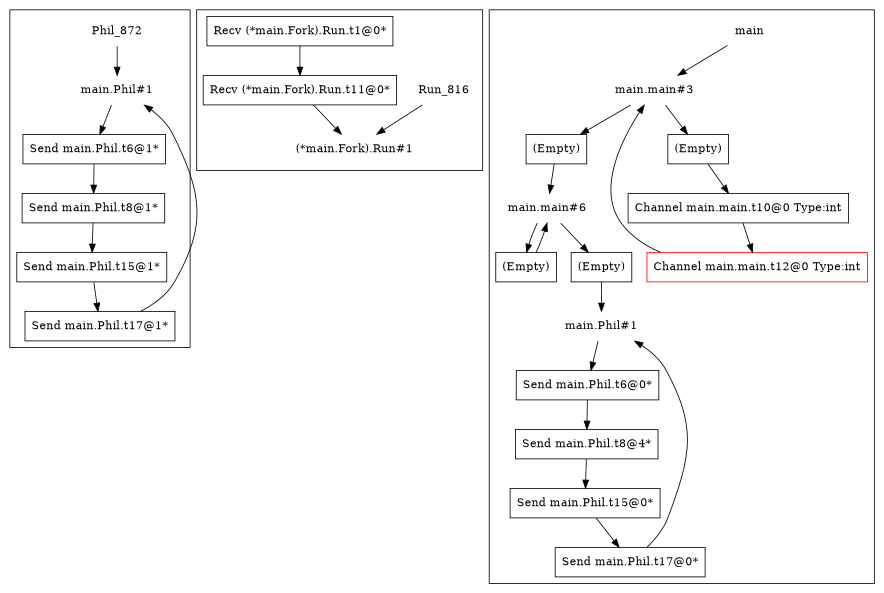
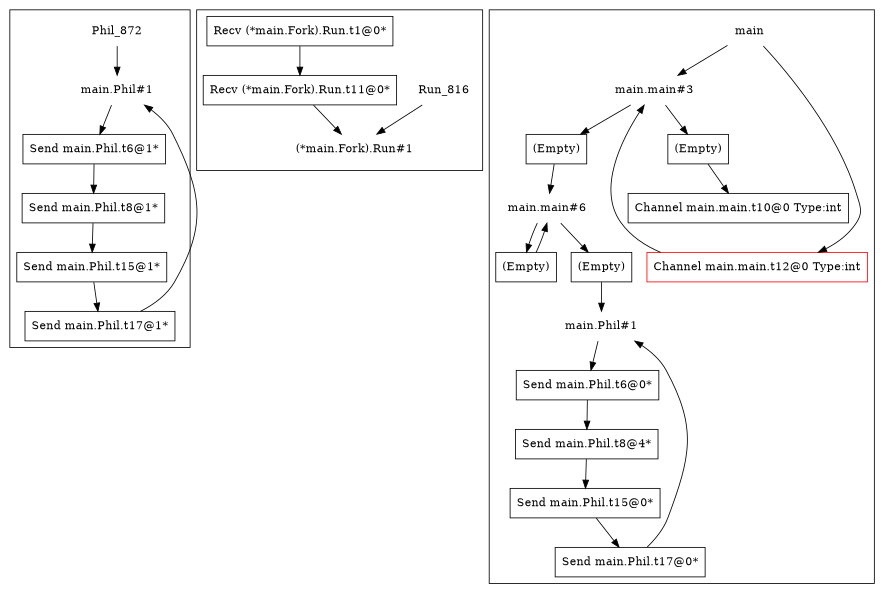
  digraph {
    node [shape=rect]
    n1 [label=Phil_872 shape=plaintext]
    n2 [label="main.Phil#1" shape=plaintext]
    n3 [label="Send main.Phil.t6@1*" style=solid]
    n4 [label="Send main.Phil.t8@1*" style=solid]
    n5 [label="Send main.Phil.t15@1*" style=solid]
    n6 [label="Send main.Phil.t17@1*" style=solid]
    n7 [label=Run_816 shape=plaintext]
    n8 [label="(*main.Fork).Run#1" shape=plaintext]
    n9 [label="Recv (*main.Fork).Run.t1@0*" style=solid]
    n10 [label="Recv (*main.Fork).Run.t11@0*" style=solid]
    n11 [label=main shape=plaintext]
    n12 [color=red label="main.main#3" shape=plaintext]
    n13 [label="(Empty)"]
    n14 [color=black label="Channel main.main.t10@0 Type:int"]
    n15 [color=red label="Channel main.main.t12@0 Type:int"]
    n16 [label="(Empty)"]
    n17 [label="main.main#6" shape=plaintext]
    n18 [label="(Empty)"]
    n19 [label="(Empty)"]
    n20 [label="main.Phil#1" shape=plaintext]
    n21 [label="Send main.Phil.t6@0*" style=solid]
    n22 [label="Send main.Phil.t8@4*" style=solid]
    n23 [label="Send main.Phil.t15@0*" style=solid]
    n24 [label="Send main.Phil.t17@0*" style=solid]
    subgraph cluster_1 {
      n1
      n2
      n3
      n4
      n5
      n6
    }
    subgraph cluster_2 {
      n7
      n8
      n9
      n10
    }
    subgraph cluster_3 {
      n11
      n12
      n13
      n14
      n15
      n16
      n17
      n18
      n19
      n20
      n21
      n22
      n23
      n24
    }
    n1 -> n2
    n2 -> n3
    n3 -> n4
    n4 -> n5
    n5 -> n6
    n6 -> n2
    n7 -> n8
    n9 -> n10
    n10 -> n8
    n11 -> n12
    n12 -> n13
    n12 -> n16
    n13 -> n14
-   n14 -> n15
+   n11 -> n15
    n15 -> n12
    n16 -> n17
    n17 -> n18
    n17 -> n19
    n18 -> n17
    n19 -> n20
    n20 -> n21
    n21 -> n22
    n22 -> n23
    n23 -> n24
    n24 -> n20
  }
